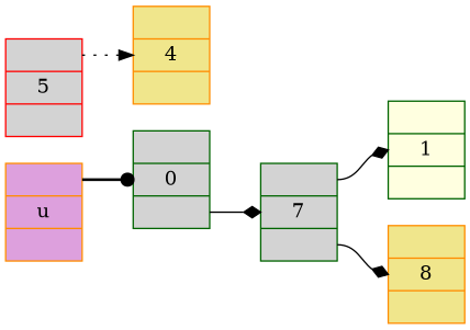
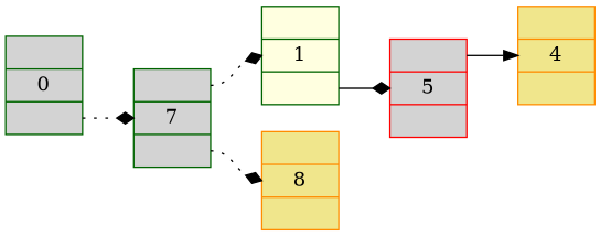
  digraph {
    rankdir=LR
    node [color=darkorange fillcolor=lightgrey shape=record style=filled]
    edge [arrowhead=diamond headport=D style=solid tailport=L]
-   n1 [fillcolor=plum label="<L> |<D> u|<R> "]
    n2 [color=darkgreen label="<L> |<D> 0|<R> "]
    n3 [color=darkgreen label="<L> |<D> 7|<R> "]
    n4 [color=darkgreen fillcolor=lightyellow label="<L> |<D> 1|<R> "]
    n5 [fillcolor=khaki label="<L> |<D> 8|<R> "]
    n6 [color=red label="<L> |<D> 5|<R> "]
    n7 [fillcolor=khaki label="<L> |<D> 4|<R> "]
-   n1 -> n2 [arrowhead=dot style=bold]
-   n2 -> n3 [tailport=R]
-   n3 -> n4
-   n3 -> n5 [tailport=R]
-   n6 -> n7 [arrowhead=normal style=dotted]
+   n2 -> n3 [style=dotted tailport=R]
+   n3 -> n4 [style=dotted]
+   n3 -> n5 [style=dotted tailport=R]
+   n4 -> n6 [tailport=R]
+   n6 -> n7 [arrowhead=normal]
  }
